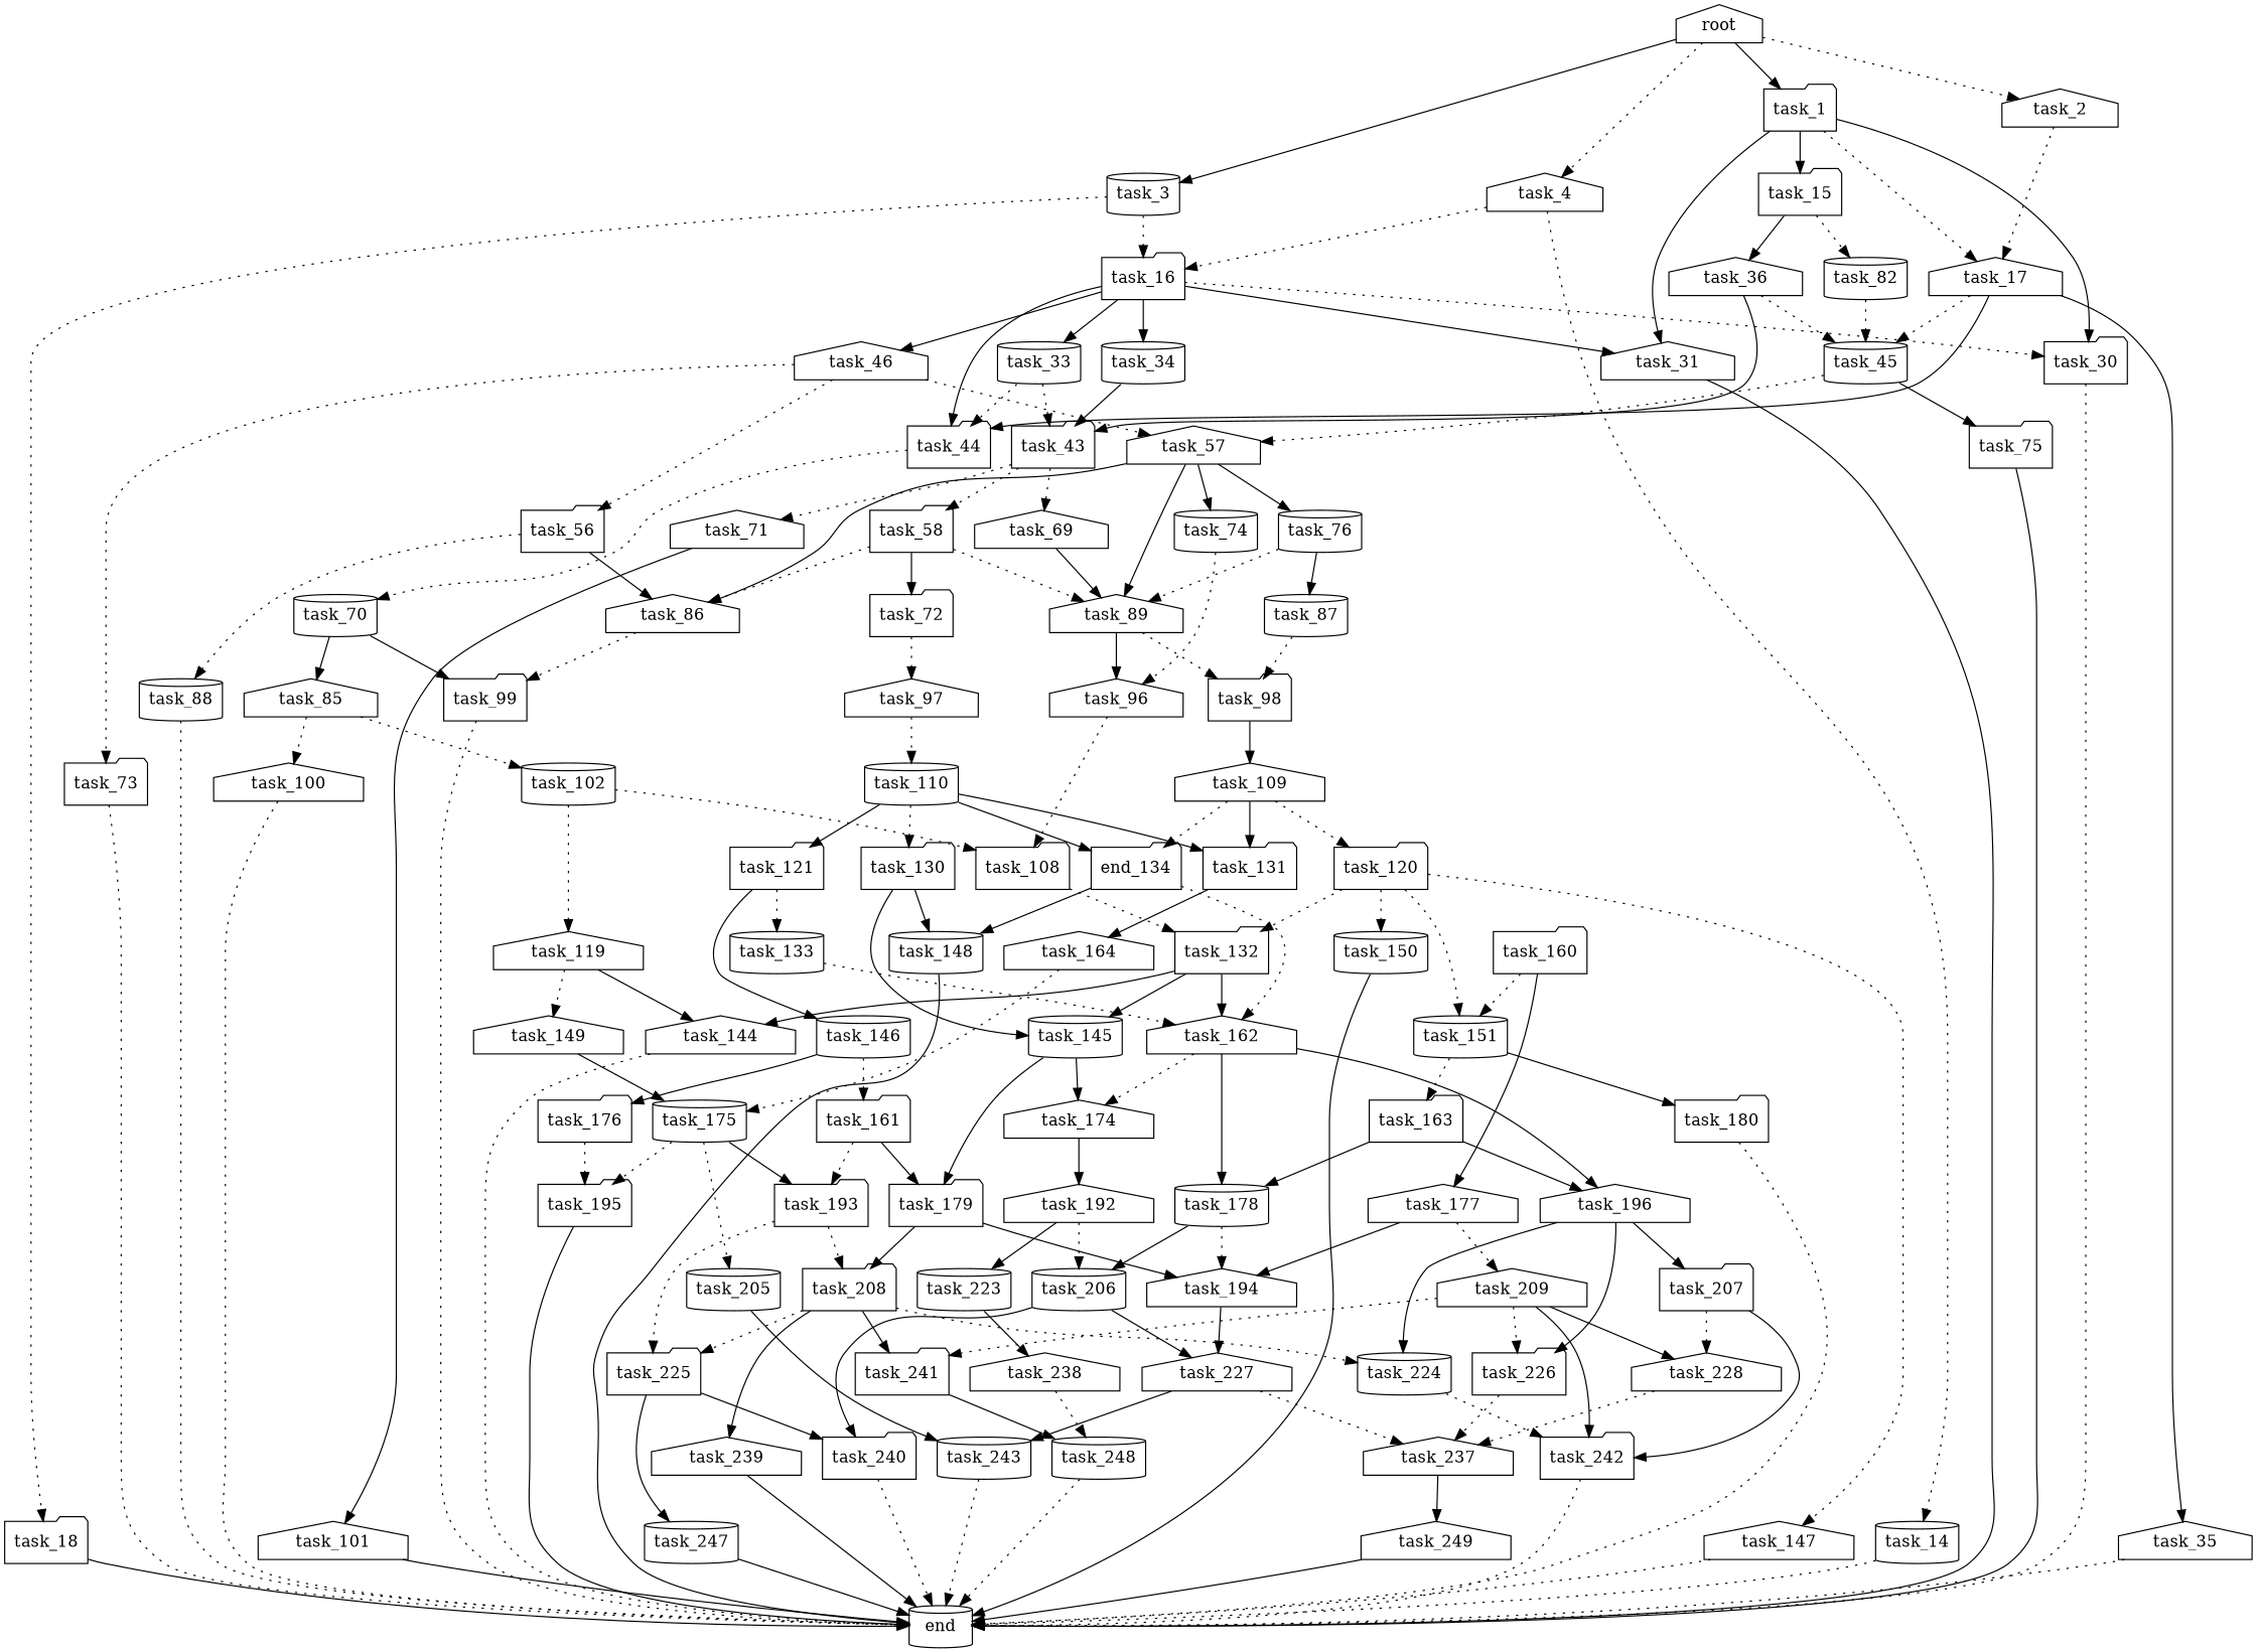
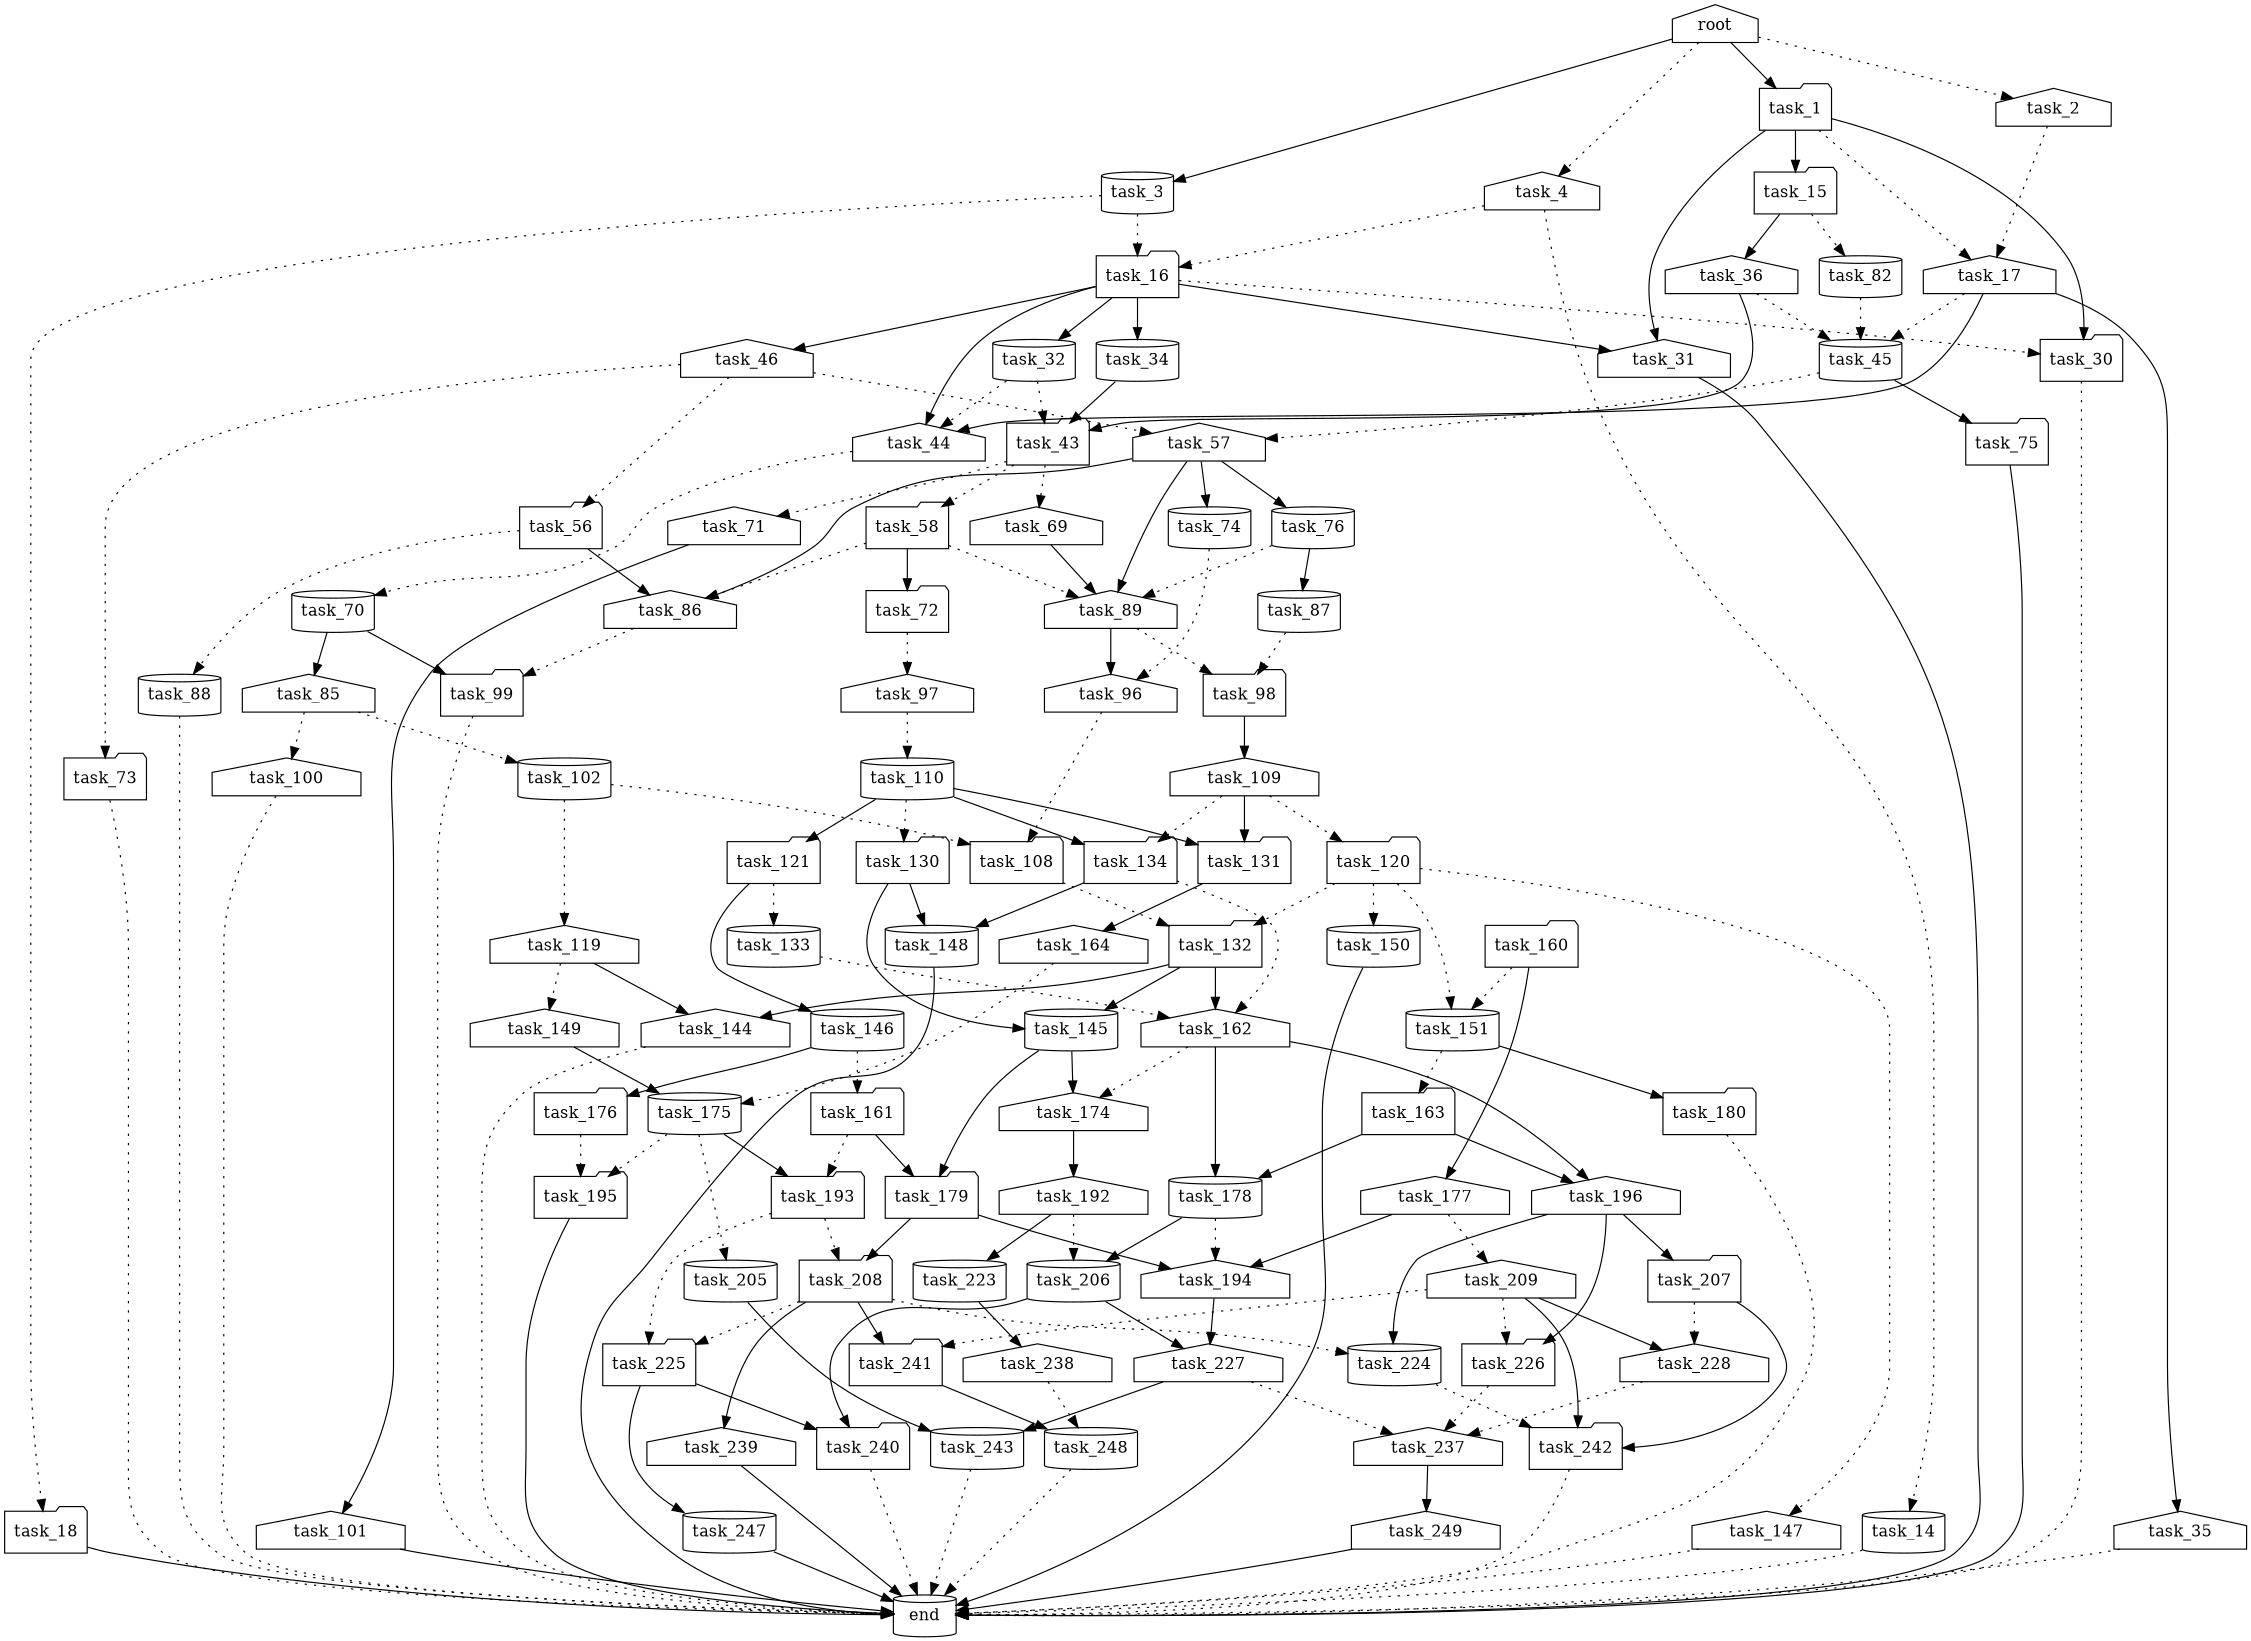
  digraph {
    node [shape=house]
    edge [style=solid]
    task_1 [shape=folder]
    root
    task_2
    task_3 [shape=cylinder]
    task_4
    task_15 [shape=folder]
    task_17
    task_30 [shape=folder]
    task_31
    task_16 [shape=folder]
    task_18 [shape=folder]
    task_14 [shape=cylinder]
    n13 [label=task_82 shape=cylinder]
    task_36
-   task_44 [shape=folder]
+   task_44
    task_35
    task_45 [shape=cylinder]
    end [shape=cylinder]
-   task_33 [shape=cylinder]
+   task_33 [shape=cylinder label=task_32]
    task_34 [shape=cylinder]
    task_46
    task_43 [shape=folder]
    task_70 [shape=cylinder]
    task_57
    task_75 [shape=folder]
    task_56 [shape=folder]
    task_73 [shape=folder]
    task_58 [shape=folder]
    task_69
    task_71
    task_85
    task_99 [shape=folder]
    task_86
    task_89
    task_74 [shape=cylinder]
    task_76 [shape=cylinder]
    task_88 [shape=cylinder]
    task_72 [shape=folder]
    task_101
    task_96
    task_98 [shape=folder]
    task_97
    task_100
    task_102 [shape=cylinder]
    task_87 [shape=cylinder]
    task_108 [shape=folder]
    task_109
    task_110 [shape=cylinder]
    task_119
    task_131 [shape=folder]
-   task_134 [shape=folder label=end_134]
+   task_134 [shape=folder]
    task_121 [shape=folder]
    task_130 [shape=folder]
    task_132 [shape=folder]
    task_144
    task_149
    task_120 [shape=folder]
    task_145 [shape=cylinder]
    task_162
    task_164
    task_148 [shape=cylinder]
    task_133 [shape=cylinder]
    task_146 [shape=cylinder]
    task_147
    task_150 [shape=cylinder]
    task_151 [shape=cylinder]
    task_175 [shape=cylinder]
    task_174
    task_179 [shape=folder]
    task_178 [shape=cylinder]
    task_196
    task_163 [shape=folder]
    task_180 [shape=folder]
    task_161 [shape=folder]
    task_176 [shape=folder]
    task_193 [shape=folder]
    task_195 [shape=folder]
    task_205 [shape=cylinder]
    task_160 [shape=folder]
    task_177
    task_192
    task_194
    task_208 [shape=folder]
    task_206 [shape=cylinder]
    task_207 [shape=folder]
    task_224 [shape=cylinder]
    task_226 [shape=folder]
    task_223 [shape=cylinder]
    task_227
    task_225 [shape=folder]
    task_241 [shape=folder]
    task_239
    task_243 [shape=cylinder]
    task_209
    task_228
    task_242 [shape=folder]
    task_240 [shape=folder]
    task_247 [shape=cylinder]
    task_237
    task_238
    task_248 [shape=cylinder]
    task_249
    task_1 -> task_15
    task_1 -> task_17 [style=dotted]
    task_1 -> task_30
    task_1 -> task_31
    root -> task_1
    root -> task_2 [style=dotted]
    root -> task_3
    root -> task_4 [style=dotted]
    task_2 -> task_17 [style=dotted]
    task_3 -> task_16 [style=dotted]
    task_3 -> task_18 [style=dotted]
    task_4 -> task_16 [style=dotted]
    task_4 -> task_14 [style=dotted]
    task_15 -> n13 [style=dotted]
    task_15 -> task_36
    task_17 -> task_44
    task_17 -> task_35
    task_17 -> task_45 [style=dotted]
    task_30 -> end [style=dotted]
    task_31 -> end
    task_16 -> task_30 [style=dotted]
    task_16 -> task_31
    task_16 -> task_44
    task_16 -> task_33
    task_16 -> task_34
    task_16 -> task_46
    task_18 -> end
    task_14 -> end [style=dotted]
    n13 -> task_45 [style=dotted]
    task_36 -> task_45 [style=dotted]
    task_36 -> task_43
    task_44 -> task_70 [style=dotted]
    task_35 -> end [style=dotted]
    task_45 -> task_57 [style=dotted]
    task_45 -> task_75
    task_33 -> task_44 [style=dotted]
    task_33 -> task_43 [style=dotted]
    task_34 -> task_43
    task_46 -> task_57 [style=dotted]
    task_46 -> task_56 [style=dotted]
    task_46 -> task_73 [style=dotted]
    task_43 -> task_58 [style=dotted]
    task_43 -> task_69 [style=dotted]
    task_43 -> task_71 [style=dotted]
    task_70 -> task_85
    task_70 -> task_99
    task_57 -> task_86
    task_57 -> task_89
    task_57 -> task_74
    task_57 -> task_76
    task_75 -> end
    task_56 -> task_86
    task_56 -> task_88 [style=dotted]
    task_73 -> end [style=dotted]
    task_58 -> task_86 [style=dotted]
    task_58 -> task_89 [style=dotted]
    task_58 -> task_72
    task_69 -> task_89
    task_71 -> task_101
    task_85 -> task_100 [style=dotted]
    task_85 -> task_102 [style=dotted]
    task_99 -> end [style=dotted]
    task_86 -> task_99 [style=dotted]
    task_89 -> task_96
    task_89 -> task_98 [style=dotted]
    task_74 -> task_96 [style=dotted]
    task_76 -> task_89 [style=dotted]
    task_76 -> task_87
    task_88 -> end [style=dotted]
    task_72 -> task_97 [style=dotted]
    task_101 -> end
    task_96 -> task_108 [style=dotted]
    task_98 -> task_109
    task_97 -> task_110 [style=dotted]
    task_100 -> end [style=dotted]
    task_102 -> task_108 [style=dotted]
    task_102 -> task_119 [style=dotted]
    task_87 -> task_98 [style=dotted]
    task_108 -> task_132 [style=dotted]
    task_109 -> task_131
    task_109 -> task_134 [style=dotted]
    task_109 -> task_120 [style=dotted]
    task_110 -> task_131
    task_110 -> task_134
    task_110 -> task_121
    task_110 -> task_130 [style=dotted]
    task_119 -> task_144
    task_119 -> task_149 [style=dotted]
    task_131 -> task_164
    task_134 -> task_162 [style=dotted]
    task_134 -> task_148
    task_121 -> task_133 [style=dotted]
    task_121 -> task_146
    task_130 -> task_145
    task_130 -> task_148
    task_132 -> task_144
    task_132 -> task_145
    task_132 -> task_162
    task_144 -> end [style=dotted]
    task_149 -> task_175
    task_120 -> task_132 [style=dotted]
    task_120 -> task_147 [style=dotted]
    task_120 -> task_150 [style=dotted]
    task_120 -> task_151 [style=dotted]
    task_145 -> task_174
    task_145 -> task_179
    task_162 -> task_174 [style=dotted]
    task_162 -> task_178
    task_162 -> task_196
    task_164 -> task_175 [style=dotted]
    task_148 -> end
    task_133 -> task_162 [style=dotted]
    task_146 -> task_161 [style=dotted]
    task_146 -> task_176
    task_147 -> end [style=dotted]
    task_150 -> end
    task_151 -> task_163 [style=dotted]
    task_151 -> task_180
    task_175 -> task_193
    task_175 -> task_195 [style=dotted]
    task_175 -> task_205 [style=dotted]
    task_174 -> task_192
    task_179 -> task_194
    task_179 -> task_208
    task_178 -> task_194 [style=dotted]
    task_178 -> task_206
    task_196 -> task_207
    task_196 -> task_224
    task_196 -> task_226
    task_163 -> task_178
    task_163 -> task_196
    task_180 -> end [style=dotted]
    task_161 -> task_179
    task_161 -> task_193 [style=dotted]
    task_176 -> task_195 [style=dotted]
    task_193 -> task_208 [style=dotted]
    task_193 -> task_225 [style=dotted]
    task_195 -> end
    task_205 -> task_243
    task_160 -> task_151 [style=dotted]
    task_160 -> task_177
    task_177 -> task_194
    task_177 -> task_209 [style=dotted]
    task_192 -> task_206 [style=dotted]
    task_192 -> task_223
    task_194 -> task_227
    task_208 -> task_224 [style=dotted]
    task_208 -> task_225 [style=dotted]
    task_208 -> task_241
    task_208 -> task_239
    task_206 -> task_227
    task_206 -> task_240
    task_207 -> task_228 [style=dotted]
    task_207 -> task_242
    task_224 -> task_242 [style=dotted]
    task_226 -> task_237 [style=dotted]
    task_223 -> task_238
    task_227 -> task_243
    task_227 -> task_237 [style=dotted]
    task_225 -> task_240
    task_225 -> task_247
    task_241 -> task_248
    task_239 -> end
    task_243 -> end [style=dotted]
    task_209 -> task_226 [style=dotted]
    task_209 -> task_241 [style=dotted]
    task_209 -> task_228
    task_209 -> task_242
    task_228 -> task_237 [style=dotted]
    task_242 -> end [style=dotted]
    task_240 -> end [style=dotted]
    task_247 -> end
    task_237 -> task_249
    task_238 -> task_248 [style=dotted]
    task_248 -> end [style=dotted]
    task_249 -> end
  }
